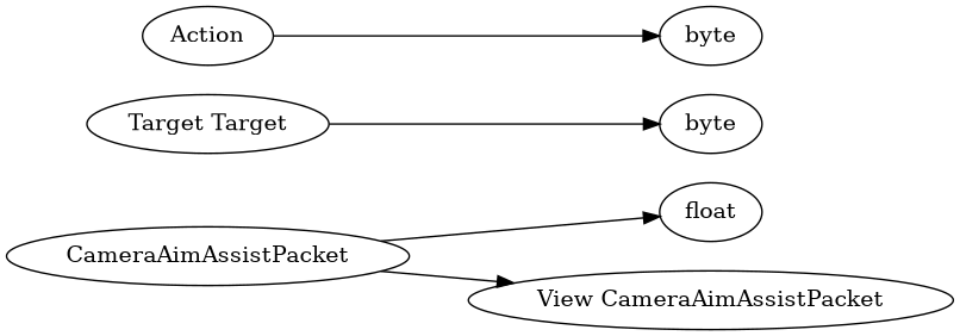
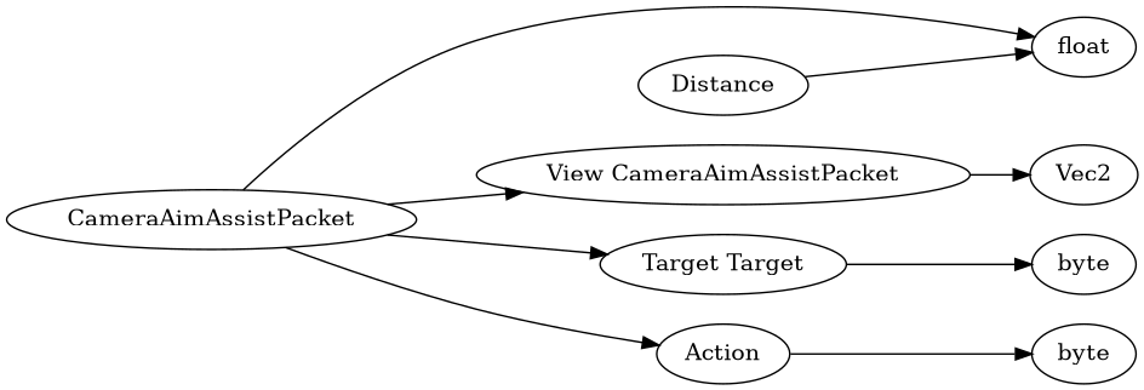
  digraph {
    rankdir=LR
+   n1 [label=Vec2]
    n2 [label=float]
    n3 [label=byte]
    n4 [label=byte]
    n5 [label=CameraAimAssistPacket]
    n6 [label="View CameraAimAssistPacket"]
    n7 [label="Target Target"]
    n8 [label=Action]
+   n9 [label=Distance]
    subgraph sub_1 {
      rank=max
+     n1
      n2
      n3
      n4
    }
    n5 -> n2
    n5 -> n6
+   n5 -> n7
+   n5 -> n8
+   n6 -> n1
    n7 -> n3
    n8 -> n4
+   n9 -> n2
  }
